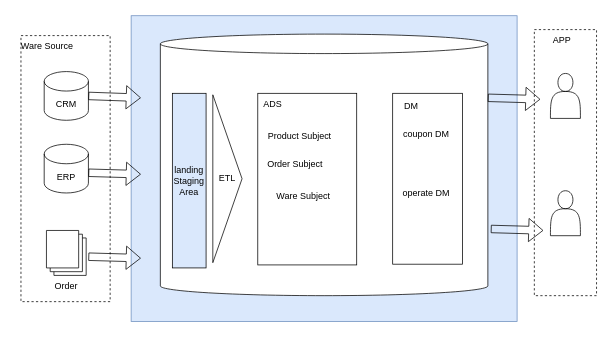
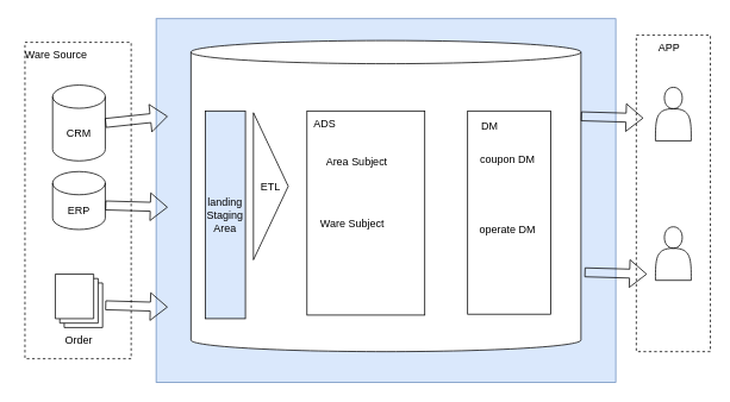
  <mxCell id="0" />
  <mxCell id="1" parent="0" />
  <mxCell id="2" value="" style="verticalLabelPosition=bottom;verticalAlign=top;html=1;shape=mxgraph.basic.rect;fillColor2=none;strokeWidth=1;size=20;indent=5;dashed=1;" vertex="1" parent="1"><mxGeometry x="27" y="47" width="119" height="355" as="geometry" /></mxCell>
- <mxCell id="3" value="CRM" style="shape=cylinder3;whiteSpace=wrap;html=1;boundedLbl=1;backgroundOutline=1;size=13;" vertex="1" parent="1"><mxGeometry x="58" y="95" width="59" height="65" as="geometry" /></mxCell>
+ <mxCell id="3" value="CRM" style="shape=cylinder3;whiteSpace=wrap;html=1;boundedLbl=1;backgroundOutline=1;size=13;" vertex="1" parent="1"><mxGeometry x="58" y="95" width="59" height="85" as="geometry" /></mxCell>
  <mxCell id="4" value="ERP" style="shape=cylinder3;whiteSpace=wrap;html=1;boundedLbl=1;backgroundOutline=1;size=13;" vertex="1" parent="1"><mxGeometry x="58" y="192" width="59" height="65" as="geometry" /></mxCell>
  <mxCell id="5" value="Order" style="verticalLabelPosition=bottom;verticalAlign=top;html=1;shape=mxgraph.basic.layered_rect;dx=10;outlineConnect=0;whiteSpace=wrap;" vertex="1" parent="1"><mxGeometry x="61" y="307" width="53" height="60" as="geometry" /></mxCell>
  <mxCell id="6" value="Ware Source" style="text;html=1;strokeColor=none;fillColor=none;align=center;verticalAlign=middle;whiteSpace=wrap;rounded=0;" vertex="1" parent="1"><mxGeometry x="20" y="47" width="84" height="30" as="geometry" /></mxCell>
  <mxCell id="7" value="" style="rounded=0;whiteSpace=wrap;html=1;fillColor=#dae8fc;strokeColor=#6c8ebf;" vertex="1" parent="1"><mxGeometry x="174" y="20.5" width="515" height="408" as="geometry" /></mxCell>
  <mxCell id="8" value="" style="shape=cylinder3;whiteSpace=wrap;html=1;boundedLbl=1;backgroundOutline=1;size=13;" vertex="1" parent="1"><mxGeometry x="213" y="45" width="437" height="349" as="geometry" /></mxCell>
  <mxCell id="9" value="landing Staging Area" style="rounded=0;whiteSpace=wrap;html=1;fillColor=#dae8fc;" vertex="1" parent="1"><mxGeometry x="229" y="124" width="45" height="233" as="geometry" /></mxCell>
  <mxCell id="10" value="" style="rounded=0;whiteSpace=wrap;html=1;" vertex="1" parent="1"><mxGeometry x="343" y="124" width="132" height="229" as="geometry" /></mxCell>
  <mxCell id="11" value="" style="rounded=0;whiteSpace=wrap;html=1;" vertex="1" parent="1"><mxGeometry x="523" y="124" width="93" height="228" as="geometry" /></mxCell>
- <mxCell id="12" value="ETL" style="triangle;whiteSpace=wrap;html=1;" vertex="1" parent="1"><mxGeometry x="283" y="126" width="39" height="224" as="geometry" /></mxCell>
+ <mxCell id="12" value="ETL" style="triangle;whiteSpace=wrap;html=1;" vertex="1" parent="1"><mxGeometry x="283" y="126" width="39" height="165" as="geometry" /></mxCell>
  <mxCell id="13" value="ADS" style="text;html=1;strokeColor=none;fillColor=none;align=center;verticalAlign=middle;whiteSpace=wrap;rounded=0;" vertex="1" parent="1"><mxGeometry x="333" y="124" width="60" height="30" as="geometry" /></mxCell>
- <mxCell id="14" value="Product Subject" style="text;html=1;strokeColor=none;fillColor=none;align=center;verticalAlign=middle;whiteSpace=wrap;rounded=0;" vertex="1" parent="1"><mxGeometry x="351" y="167" width="96" height="30" as="geometry" /></mxCell>
- <mxCell id="15" value="Order Subject" style="text;html=1;strokeColor=none;fillColor=none;align=center;verticalAlign=middle;whiteSpace=wrap;rounded=0;" vertex="1" parent="1"><mxGeometry x="347" y="204" width="92" height="30" as="geometry" /></mxCell>
- <mxCell id="16" value="Ware Subject" style="text;html=1;strokeColor=none;fillColor=none;align=center;verticalAlign=middle;whiteSpace=wrap;rounded=0;" vertex="1" parent="1"><mxGeometry x="361" y="246" width="86" height="30" as="geometry" /></mxCell>
+ <mxCell id="14" value="Area Subject" style="text;html=1;strokeColor=none;fillColor=none;align=center;verticalAlign=middle;whiteSpace=wrap;rounded=0;" vertex="1" parent="1"><mxGeometry x="351" y="167" width="96" height="30" as="geometry" /></mxCell>
+ <mxCell id="16" value="Ware Subject" style="text;html=1;strokeColor=none;fillColor=none;align=center;verticalAlign=middle;whiteSpace=wrap;rounded=0;" vertex="1" parent="1"><mxGeometry x="351" y="236" width="86" height="30" as="geometry" /></mxCell>
  <mxCell id="17" value="DM" style="text;html=1;strokeColor=none;fillColor=none;align=center;verticalAlign=middle;whiteSpace=wrap;rounded=0;" vertex="1" parent="1"><mxGeometry x="518" y="126" width="60" height="30" as="geometry" /></mxCell>
  <mxCell id="18" value="coupon DM" style="text;html=1;strokeColor=none;fillColor=none;align=center;verticalAlign=middle;whiteSpace=wrap;rounded=0;" vertex="1" parent="1"><mxGeometry x="520" y="164" width="96" height="30" as="geometry" /></mxCell>
  <mxCell id="19" value="operate DM" style="text;html=1;strokeColor=none;fillColor=none;align=center;verticalAlign=middle;whiteSpace=wrap;rounded=0;" vertex="1" parent="1"><mxGeometry x="520" y="243" width="96" height="30" as="geometry" /></mxCell>
  <mxCell id="20" value="" style="verticalLabelPosition=bottom;verticalAlign=top;html=1;shape=mxgraph.basic.rect;fillColor2=none;strokeWidth=1;size=20;indent=5;dashed=1;" vertex="1" parent="1"><mxGeometry x="712" y="39" width="83" height="355" as="geometry" /></mxCell>
  <mxCell id="21" value="APP" style="text;html=1;strokeColor=none;fillColor=none;align=center;verticalAlign=middle;whiteSpace=wrap;rounded=0;" vertex="1" parent="1"><mxGeometry x="707" y="39" width="84" height="30" as="geometry" /></mxCell>
  <mxCell id="22" value="" style="shape=actor;whiteSpace=wrap;html=1;" vertex="1" parent="1"><mxGeometry x="733.5" y="97.5" width="40" height="60" as="geometry" /></mxCell>
  <mxCell id="23" value="" style="shape=actor;whiteSpace=wrap;html=1;" vertex="1" parent="1"><mxGeometry x="733.5" y="254" width="40" height="60" as="geometry" /></mxCell>
  <mxCell id="24" value="" style="shape=flexArrow;endArrow=classic;html=1;rounded=0;exitX=1;exitY=0.5;exitDx=0;exitDy=0;exitPerimeter=0;" edge="1" parent="1" source="3"><mxGeometry width="50" height="50" relative="1" as="geometry"><mxPoint x="458" y="329" as="sourcePoint" /><mxPoint x="187" y="130" as="targetPoint" /></mxGeometry></mxCell>
  <mxCell id="25" value="" style="shape=flexArrow;endArrow=classic;html=1;rounded=0;exitX=1;exitY=0.5;exitDx=0;exitDy=0;exitPerimeter=0;" edge="1" parent="1"><mxGeometry width="50" height="50" relative="1" as="geometry"><mxPoint x="117" y="230" as="sourcePoint" /><mxPoint x="187" y="232" as="targetPoint" /></mxGeometry></mxCell>
  <mxCell id="26" value="" style="shape=flexArrow;endArrow=classic;html=1;rounded=0;exitX=1;exitY=0.5;exitDx=0;exitDy=0;exitPerimeter=0;" edge="1" parent="1"><mxGeometry width="50" height="50" relative="1" as="geometry"><mxPoint x="117" y="342" as="sourcePoint" /><mxPoint x="187" y="344" as="targetPoint" /></mxGeometry></mxCell>
  <mxCell id="27" value="" style="shape=flexArrow;endArrow=classic;html=1;rounded=0;exitX=1;exitY=0.5;exitDx=0;exitDy=0;exitPerimeter=0;" edge="1" parent="1"><mxGeometry width="50" height="50" relative="1" as="geometry"><mxPoint x="650" y="130" as="sourcePoint" /><mxPoint x="720" y="132" as="targetPoint" /></mxGeometry></mxCell>
  <mxCell id="28" value="" style="shape=flexArrow;endArrow=classic;html=1;rounded=0;exitX=1;exitY=0.5;exitDx=0;exitDy=0;exitPerimeter=0;" edge="1" parent="1"><mxGeometry width="50" height="50" relative="1" as="geometry"><mxPoint x="654" y="305" as="sourcePoint" /><mxPoint x="724" y="307" as="targetPoint" /></mxGeometry></mxCell>
